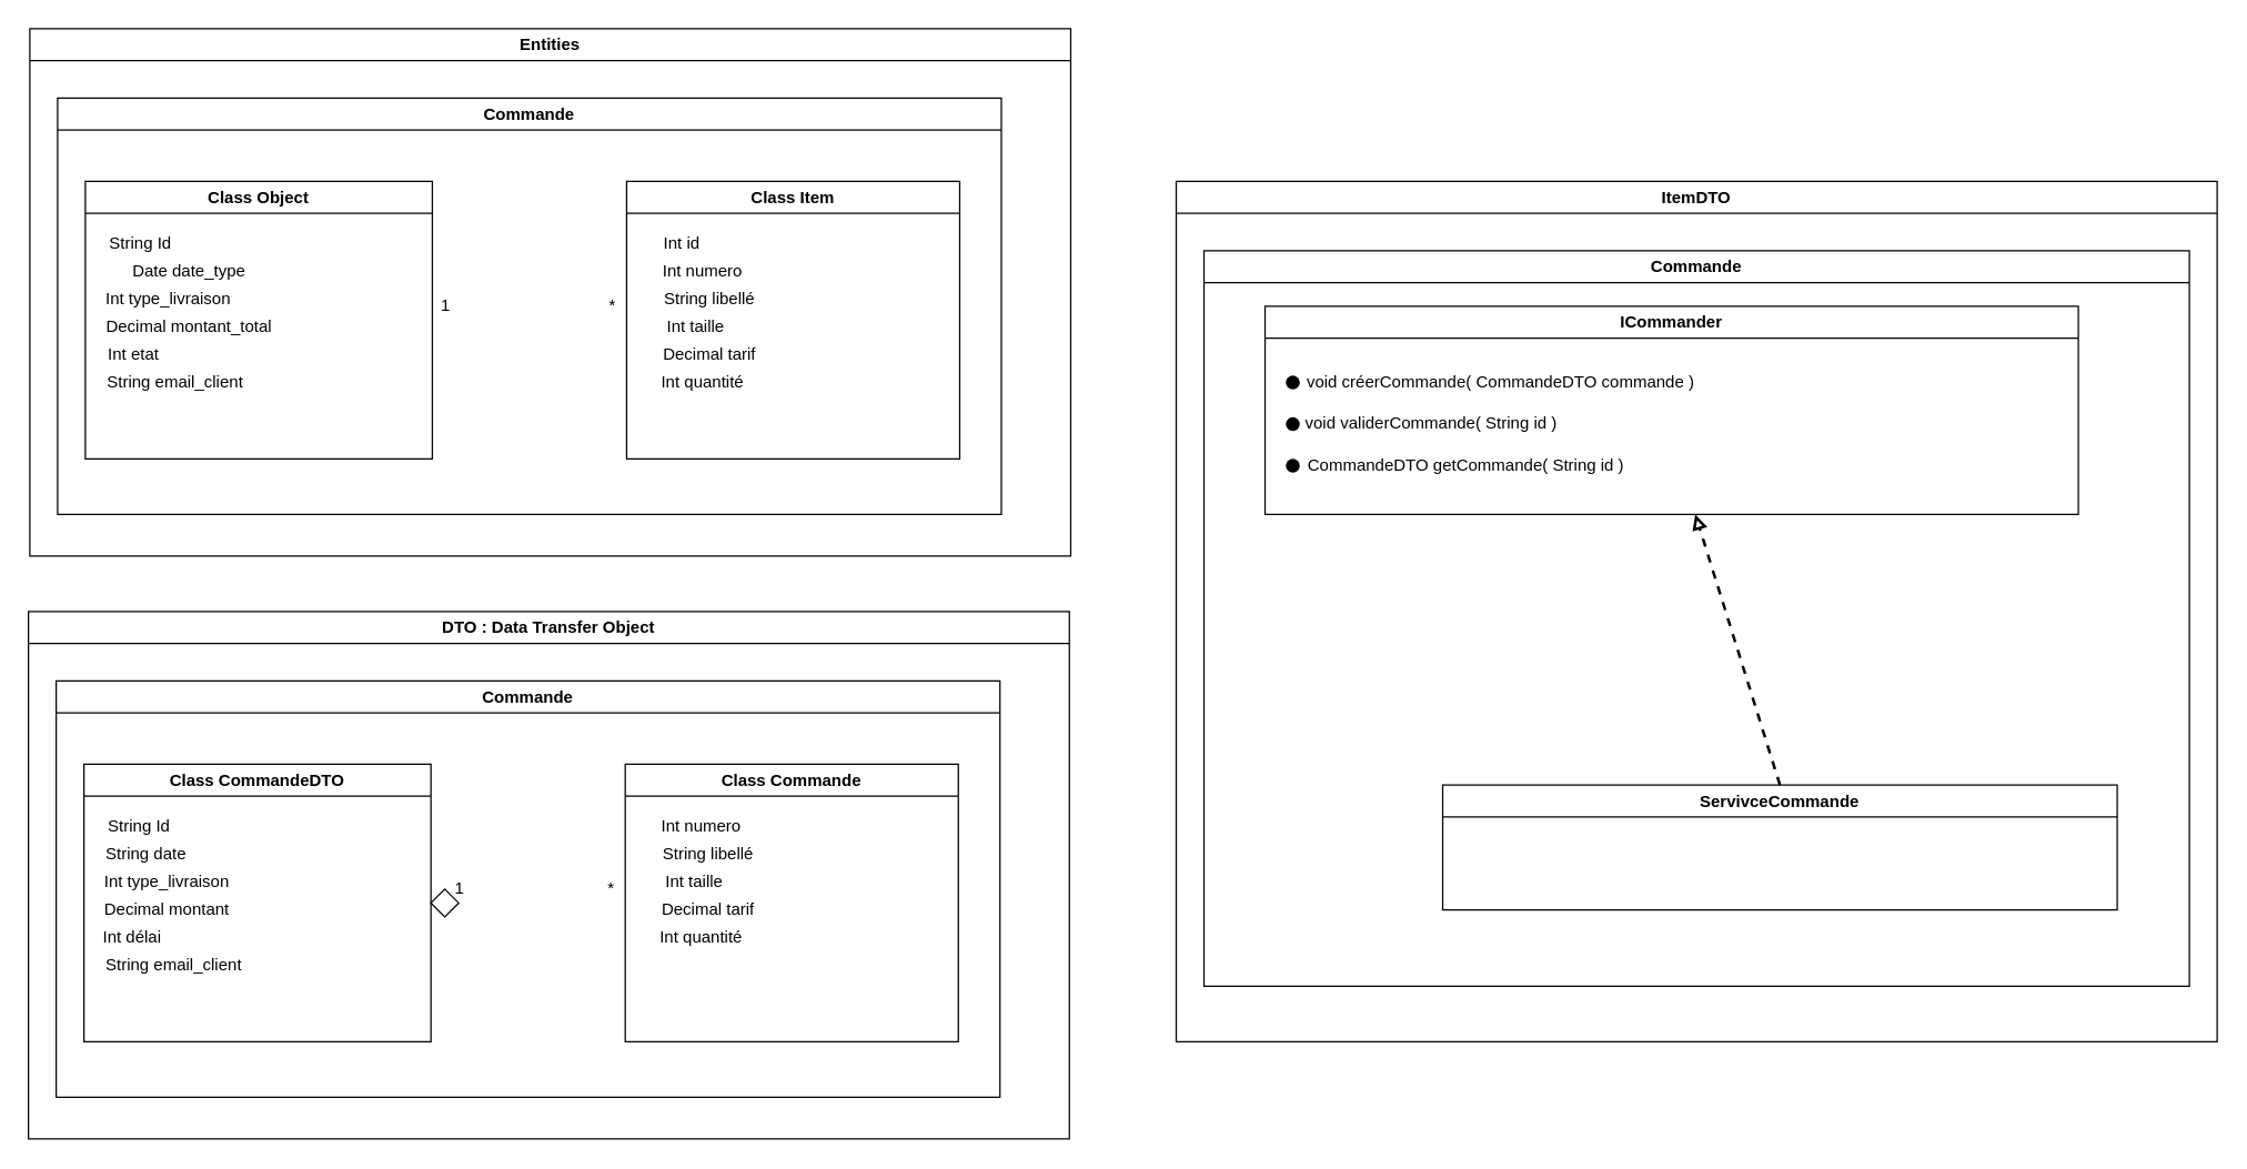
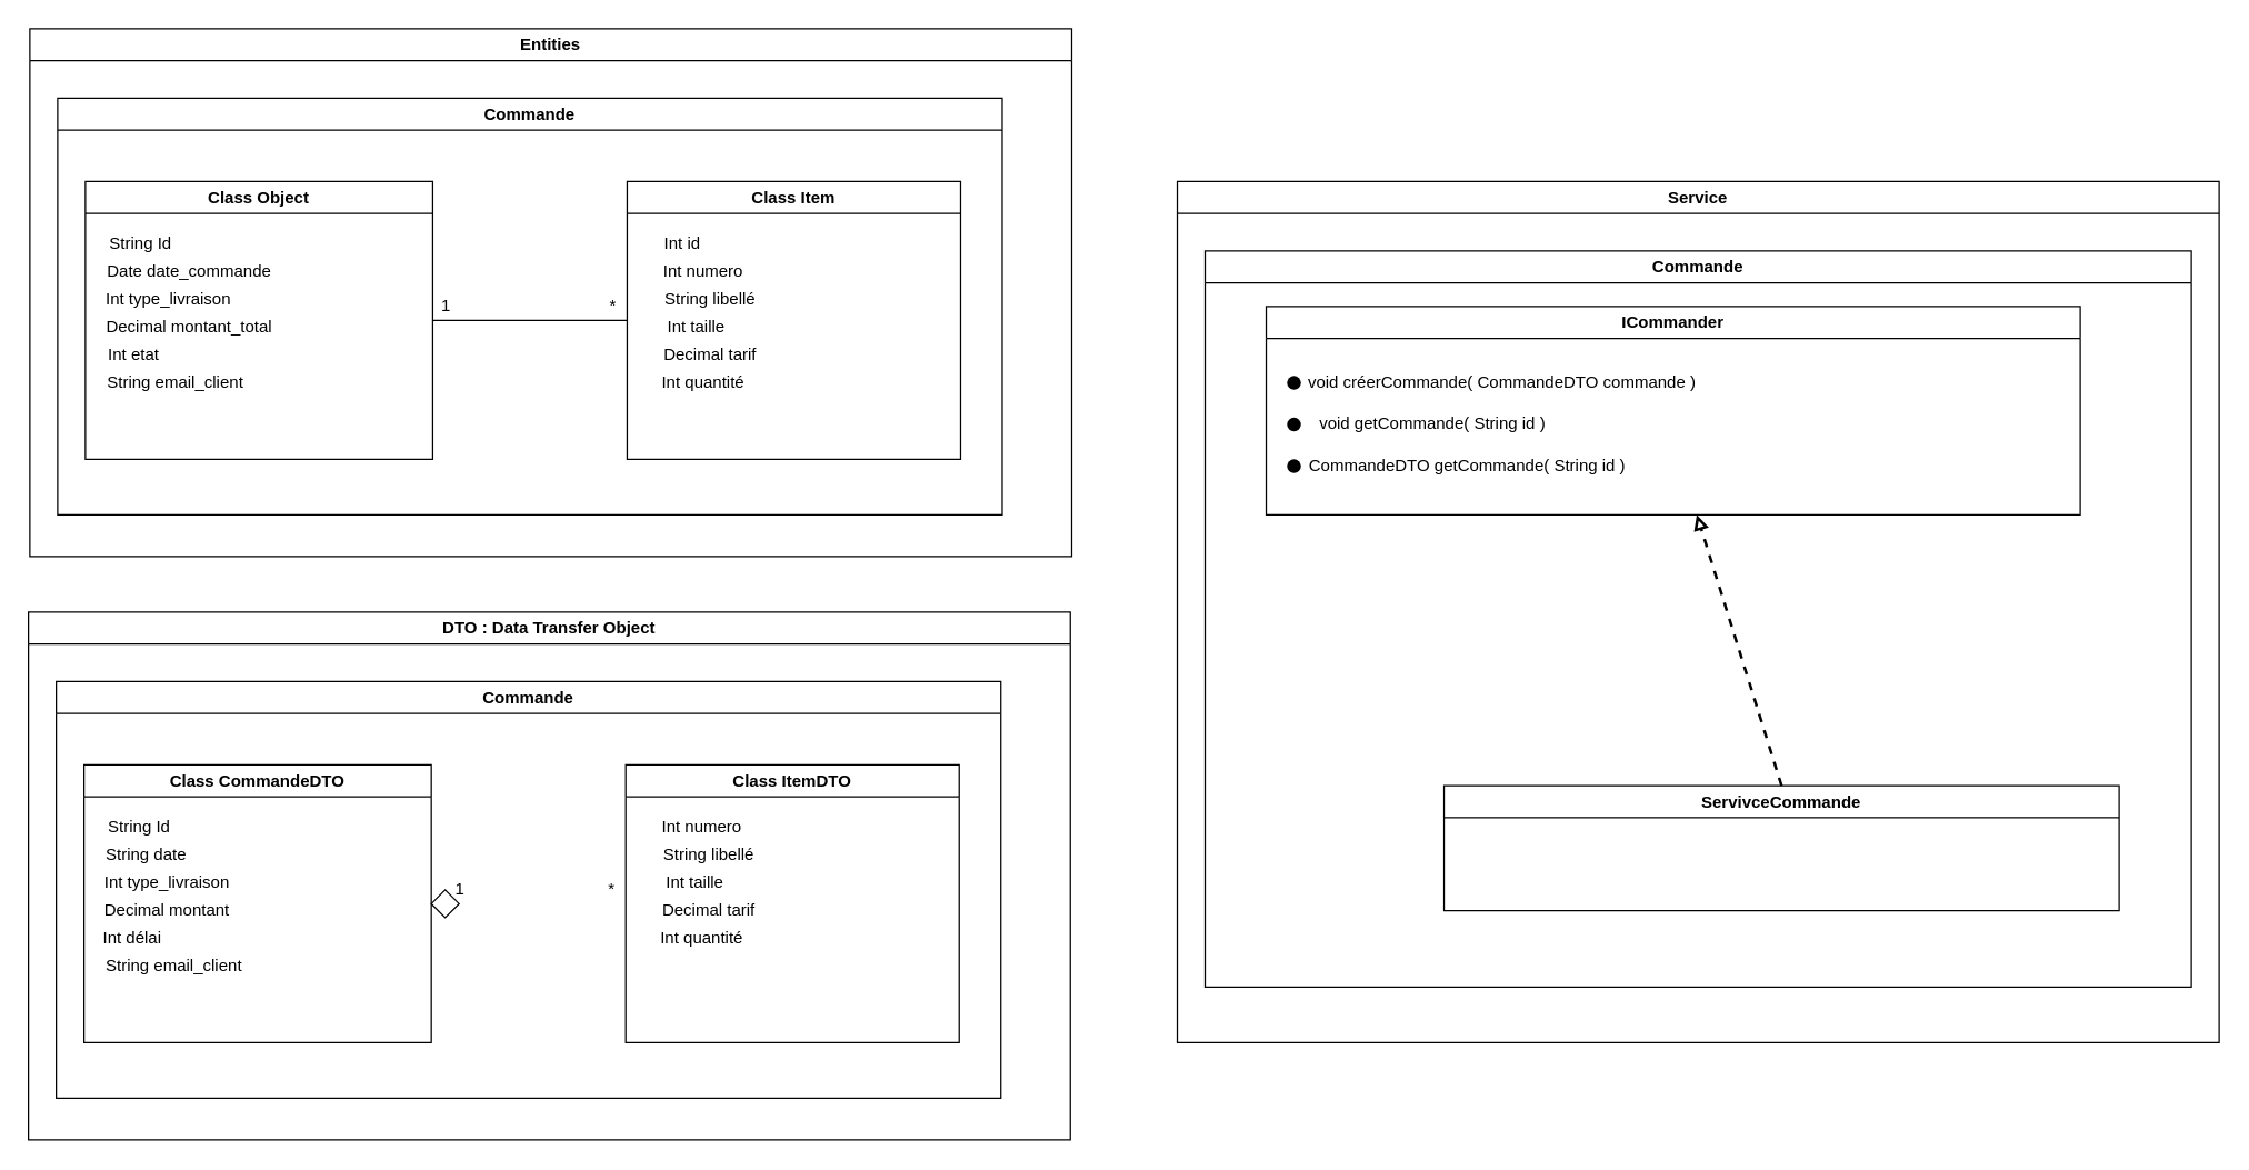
  <mxCell id="0" />
  <mxCell id="1" parent="0" />
  <mxCell id="2" value="Entities" style="swimlane;whiteSpace=wrap;html=1;" vertex="1" parent="1"><mxGeometry x="21" y="20" width="750" height="380" as="geometry" /></mxCell>
  <mxCell id="3" value="Commande" style="swimlane;whiteSpace=wrap;html=1;" vertex="1" parent="2"><mxGeometry x="20" y="50" width="680" height="300" as="geometry" /></mxCell>
  <mxCell id="4" value="Class Object" style="swimlane;whiteSpace=wrap;html=1;" vertex="1" parent="3"><mxGeometry x="20" y="60" width="250" height="200" as="geometry" /></mxCell>
  <mxCell id="5" value="String Id" style="text;html=1;strokeColor=none;fillColor=none;align=center;verticalAlign=middle;whiteSpace=wrap;rounded=0;" vertex="1" parent="4"><mxGeometry x="10" y="30" width="60" height="30" as="geometry" /></mxCell>
- <mxCell id="6" value="Date date_type" style="text;html=1;strokeColor=none;fillColor=none;align=center;verticalAlign=middle;whiteSpace=wrap;rounded=0;" vertex="1" parent="4"><mxGeometry x="10" y="50" width="130" height="30" as="geometry" /></mxCell>
+ <mxCell id="6" value="Date date_commande" style="text;html=1;strokeColor=none;fillColor=none;align=center;verticalAlign=middle;whiteSpace=wrap;rounded=0;" vertex="1" parent="4"><mxGeometry x="10" y="50" width="130" height="30" as="geometry" /></mxCell>
  <mxCell id="7" value="Int type_livraison" style="text;html=1;strokeColor=none;fillColor=none;align=center;verticalAlign=middle;whiteSpace=wrap;rounded=0;" vertex="1" parent="4"><mxGeometry x="10" y="70" width="100" height="30" as="geometry" /></mxCell>
  <mxCell id="8" value="Decimal montant_total" style="text;html=1;strokeColor=none;fillColor=none;align=center;verticalAlign=middle;whiteSpace=wrap;rounded=0;" vertex="1" parent="4"><mxGeometry x="10" y="90" width="130" height="30" as="geometry" /></mxCell>
  <mxCell id="9" value="Int etat" style="text;html=1;strokeColor=none;fillColor=none;align=center;verticalAlign=middle;whiteSpace=wrap;rounded=0;" vertex="1" parent="4"><mxGeometry x="10" y="110" width="50" height="30" as="geometry" /></mxCell>
  <mxCell id="10" value="String email_client" style="text;html=1;strokeColor=none;fillColor=none;align=center;verticalAlign=middle;whiteSpace=wrap;rounded=0;" vertex="1" parent="4"><mxGeometry x="10" y="130" width="110" height="30" as="geometry" /></mxCell>
  <mxCell id="11" value="Class Item" style="swimlane;whiteSpace=wrap;html=1;" vertex="1" parent="3"><mxGeometry x="410" y="60" width="240" height="200" as="geometry" /></mxCell>
  <mxCell id="12" value="Int id" style="text;html=1;strokeColor=none;fillColor=none;align=center;verticalAlign=middle;whiteSpace=wrap;rounded=0;" vertex="1" parent="11"><mxGeometry x="10" y="30" width="60" height="30" as="geometry" /></mxCell>
  <mxCell id="13" value="Int numero" style="text;html=1;strokeColor=none;fillColor=none;align=center;verticalAlign=middle;whiteSpace=wrap;rounded=0;" vertex="1" parent="11"><mxGeometry x="10" y="50" width="90" height="30" as="geometry" /></mxCell>
  <mxCell id="14" value="String libellé" style="text;html=1;strokeColor=none;fillColor=none;align=center;verticalAlign=middle;whiteSpace=wrap;rounded=0;" vertex="1" parent="11"><mxGeometry x="10" y="70" width="100" height="30" as="geometry" /></mxCell>
  <mxCell id="15" value="Int taille" style="text;html=1;strokeColor=none;fillColor=none;align=center;verticalAlign=middle;whiteSpace=wrap;rounded=0;" vertex="1" parent="11"><mxGeometry x="10" y="90" width="80" height="30" as="geometry" /></mxCell>
  <mxCell id="16" value="Decimal tarif" style="text;html=1;strokeColor=none;fillColor=none;align=center;verticalAlign=middle;whiteSpace=wrap;rounded=0;" vertex="1" parent="11"><mxGeometry x="10" y="110" width="100" height="30" as="geometry" /></mxCell>
  <mxCell id="17" value="Int quantité" style="text;html=1;strokeColor=none;fillColor=none;align=center;verticalAlign=middle;whiteSpace=wrap;rounded=0;" vertex="1" parent="11"><mxGeometry x="10" y="130" width="90" height="30" as="geometry" /></mxCell>
+ <mxCell id="18" value="" style="endArrow=none;html=1;rounded=0;exitX=1;exitY=0.5;exitDx=0;exitDy=0;entryX=0;entryY=0.5;entryDx=0;entryDy=0;" edge="1" parent="3" source="4" target="11"><mxGeometry width="50" height="50" relative="1" as="geometry"><mxPoint x="300" y="200" as="sourcePoint" /><mxPoint x="350" y="150" as="targetPoint" /></mxGeometry></mxCell>
  <mxCell id="19" value="1" style="text;html=1;strokeColor=none;fillColor=none;align=center;verticalAlign=middle;whiteSpace=wrap;rounded=0;" vertex="1" parent="3"><mxGeometry x="250" y="135" width="60" height="30" as="geometry" /></mxCell>
  <mxCell id="20" value="*" style="text;html=1;strokeColor=none;fillColor=none;align=center;verticalAlign=middle;whiteSpace=wrap;rounded=0;strokeWidth=1;" vertex="1" parent="3"><mxGeometry x="370" y="135" width="60" height="30" as="geometry" /></mxCell>
  <mxCell id="21" value="DTO : Data Transfer Object" style="swimlane;whiteSpace=wrap;html=1;" vertex="1" parent="1"><mxGeometry x="20" y="440" width="750" height="380" as="geometry" /></mxCell>
  <mxCell id="22" value="Commande" style="swimlane;whiteSpace=wrap;html=1;" vertex="1" parent="21"><mxGeometry x="20" y="50" width="680" height="300" as="geometry" /></mxCell>
  <mxCell id="23" value="Class CommandeDTO" style="swimlane;whiteSpace=wrap;html=1;" vertex="1" parent="22"><mxGeometry x="20" y="60" width="250" height="200" as="geometry" /></mxCell>
  <mxCell id="24" value="String Id" style="text;html=1;strokeColor=none;fillColor=none;align=center;verticalAlign=middle;whiteSpace=wrap;rounded=0;" vertex="1" parent="23"><mxGeometry x="10" y="30" width="60" height="30" as="geometry" /></mxCell>
  <mxCell id="25" value="String date" style="text;html=1;strokeColor=none;fillColor=none;align=center;verticalAlign=middle;whiteSpace=wrap;rounded=0;" vertex="1" parent="23"><mxGeometry x="10" y="50" width="70" height="30" as="geometry" /></mxCell>
  <mxCell id="26" value="Int type_livraison" style="text;html=1;strokeColor=none;fillColor=none;align=center;verticalAlign=middle;whiteSpace=wrap;rounded=0;" vertex="1" parent="23"><mxGeometry x="10" y="70" width="100" height="30" as="geometry" /></mxCell>
  <mxCell id="27" value="Decimal montant" style="text;html=1;strokeColor=none;fillColor=none;align=center;verticalAlign=middle;whiteSpace=wrap;rounded=0;" vertex="1" parent="23"><mxGeometry x="10" y="90" width="100" height="30" as="geometry" /></mxCell>
  <mxCell id="28" value="Int délai" style="text;html=1;strokeColor=none;fillColor=none;align=center;verticalAlign=middle;whiteSpace=wrap;rounded=0;" vertex="1" parent="23"><mxGeometry x="10" y="110" width="50" height="30" as="geometry" /></mxCell>
  <mxCell id="29" value="String email_client" style="text;html=1;strokeColor=none;fillColor=none;align=center;verticalAlign=middle;whiteSpace=wrap;rounded=0;" vertex="1" parent="23"><mxGeometry x="10" y="130" width="110" height="30" as="geometry" /></mxCell>
- <mxCell id="30" value="Class Commande" style="swimlane;whiteSpace=wrap;html=1;" vertex="1" parent="22"><mxGeometry x="410" y="60" width="240" height="200" as="geometry" /></mxCell>
+ <mxCell id="30" value="Class ItemDTO" style="swimlane;whiteSpace=wrap;html=1;" vertex="1" parent="22"><mxGeometry x="410" y="60" width="240" height="200" as="geometry" /></mxCell>
  <mxCell id="31" value="Int numero" style="text;html=1;strokeColor=none;fillColor=none;align=center;verticalAlign=middle;whiteSpace=wrap;rounded=0;" vertex="1" parent="30"><mxGeometry x="10" y="30" width="90" height="30" as="geometry" /></mxCell>
  <mxCell id="32" value="String libellé" style="text;html=1;strokeColor=none;fillColor=none;align=center;verticalAlign=middle;whiteSpace=wrap;rounded=0;" vertex="1" parent="30"><mxGeometry x="10" y="50" width="100" height="30" as="geometry" /></mxCell>
  <mxCell id="33" value="Int taille" style="text;html=1;strokeColor=none;fillColor=none;align=center;verticalAlign=middle;whiteSpace=wrap;rounded=0;" vertex="1" parent="30"><mxGeometry x="10" y="70" width="80" height="30" as="geometry" /></mxCell>
  <mxCell id="34" value="Decimal tarif" style="text;html=1;strokeColor=none;fillColor=none;align=center;verticalAlign=middle;whiteSpace=wrap;rounded=0;" vertex="1" parent="30"><mxGeometry x="10" y="90" width="100" height="30" as="geometry" /></mxCell>
  <mxCell id="35" value="Int quantité" style="text;html=1;strokeColor=none;fillColor=none;align=center;verticalAlign=middle;whiteSpace=wrap;rounded=0;" vertex="1" parent="30"><mxGeometry x="10" y="110" width="90" height="30" as="geometry" /></mxCell>
  <mxCell id="36" value="1" style="text;html=1;strokeColor=none;fillColor=none;align=center;verticalAlign=middle;whiteSpace=wrap;rounded=0;" vertex="1" parent="22"><mxGeometry x="261" y="135" width="60" height="30" as="geometry" /></mxCell>
  <mxCell id="37" value="*" style="text;html=1;strokeColor=none;fillColor=none;align=center;verticalAlign=middle;whiteSpace=wrap;rounded=0;strokeWidth=1;" vertex="1" parent="22"><mxGeometry x="370" y="135" width="60" height="30" as="geometry" /></mxCell>
  <mxCell id="38" value="" style="rhombus;whiteSpace=wrap;html=1;" vertex="1" parent="22"><mxGeometry x="270" y="150" width="20" height="20" as="geometry" /></mxCell>
- <mxCell id="39" value="ItemDTO" style="swimlane;whiteSpace=wrap;html=1;" vertex="1" parent="1"><mxGeometry x="847" y="130" width="750" height="620" as="geometry" /></mxCell>
+ <mxCell id="39" value="Service" style="swimlane;whiteSpace=wrap;html=1;" vertex="1" parent="1"><mxGeometry x="847" y="130" width="750" height="620" as="geometry" /></mxCell>
  <mxCell id="40" value="Commande" style="swimlane;whiteSpace=wrap;html=1;" vertex="1" parent="39"><mxGeometry x="20" y="50" width="710" height="530" as="geometry" /></mxCell>
  <mxCell id="41" value="ICommander" style="swimlane;whiteSpace=wrap;html=1;" vertex="1" parent="40"><mxGeometry x="44" y="40" width="586" height="150" as="geometry" /></mxCell>
  <mxCell id="42" value="void créerCommande( CommandeDTO commande )" style="text;html=1;strokeColor=none;fillColor=none;align=center;verticalAlign=middle;whiteSpace=wrap;rounded=0;" vertex="1" parent="41"><mxGeometry x="10" y="40" width="320" height="30" as="geometry" /></mxCell>
- <mxCell id="43" value="void validerCommande( String id )" style="text;html=1;strokeColor=none;fillColor=none;align=center;verticalAlign=middle;whiteSpace=wrap;rounded=0;" vertex="1" parent="41"><mxGeometry x="10" y="70" width="220" height="30" as="geometry" /></mxCell>
+ <mxCell id="43" value="void getCommande( String id )" style="text;html=1;strokeColor=none;fillColor=none;align=center;verticalAlign=middle;whiteSpace=wrap;rounded=0;" vertex="1" parent="41"><mxGeometry x="10" y="70" width="220" height="30" as="geometry" /></mxCell>
  <mxCell id="44" value="CommandeDTO getCommande( String id )" style="text;html=1;strokeColor=none;fillColor=none;align=center;verticalAlign=middle;whiteSpace=wrap;rounded=0;" vertex="1" parent="41"><mxGeometry x="10" y="100" width="270" height="30" as="geometry" /></mxCell>
  <mxCell id="45" value="" style="shape=waypoint;sketch=0;fillStyle=solid;size=6;pointerEvents=1;points=[];fillColor=none;resizable=0;rotatable=0;perimeter=centerPerimeter;snapToPoint=1;strokeWidth=3;" vertex="1" parent="41"><mxGeometry x="10" y="45" width="20" height="20" as="geometry" /></mxCell>
  <mxCell id="46" value="" style="shape=waypoint;sketch=0;fillStyle=solid;size=6;pointerEvents=1;points=[];fillColor=none;resizable=0;rotatable=0;perimeter=centerPerimeter;snapToPoint=1;strokeWidth=3;" vertex="1" parent="41"><mxGeometry x="10" y="75" width="20" height="20" as="geometry" /></mxCell>
  <mxCell id="47" value="" style="shape=waypoint;sketch=0;fillStyle=solid;size=6;pointerEvents=1;points=[];fillColor=none;resizable=0;rotatable=0;perimeter=centerPerimeter;snapToPoint=1;strokeWidth=3;" vertex="1" parent="41"><mxGeometry x="10" y="105" width="20" height="20" as="geometry" /></mxCell>
  <mxCell id="48" value="ServivceCommande" style="swimlane;whiteSpace=wrap;html=1;" vertex="1" parent="40"><mxGeometry x="172" y="385" width="486" height="90" as="geometry" /></mxCell>
  <mxCell id="49" value="" style="endArrow=block;html=1;rounded=0;exitX=0.5;exitY=0;exitDx=0;exitDy=0;strokeWidth=2;endFill=0;startArrow=none;startFill=0;dashed=1;" edge="1" parent="40" source="48"><mxGeometry width="50" height="50" relative="1" as="geometry"><mxPoint x="305" y="290" as="sourcePoint" /><mxPoint x="354" y="190" as="targetPoint" /></mxGeometry></mxCell>
